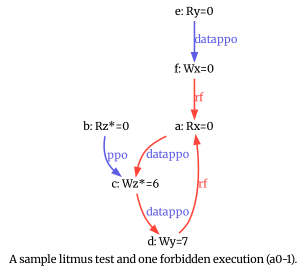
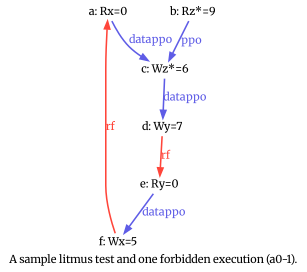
  digraph {
    fontname=Merriweather
    label="A sample litmus test and one forbidden execution (a0-1)."
    splines=spline
    node [fixedsize=false fontname=Merriweather fontsize=14 shape=none]
    edge [arrowsize=1.000000 color="#5E5CE6" fontname=Merriweather fontsize=14 penwidth=2.000000]
    n1 [height=0.222222 label="a: Rx=0" width=1.111112]
    n2 [height=0.222222 label="c: Wz*=6" width=1.333334]
-   n3 [height=0.222222 label="b: Rz*=0" width=1.333334]
+   n3 [height=0.222222 label="b: Rz*=9" width=1.333334]
    n4 [height=0.222222 label="d: Wy=7" width=1.111112]
    n5 [height=0.222222 label="e: Ry=0" width=1.111112]
-   n6 [height=0.222222 label="f: Wx=0" width=1.111112]
-   n1 -> n2 [color="#FF453A" label=<<font color="#5E5CE6">data</font><font color="#5E5CE6">ppo</font>>]
-   n2 -> n4 [color="#FF453A" label=<<font color="#5E5CE6">data</font><font color="#5E5CE6">ppo</font>>]
+   n6 [height=0.222222 label="f: Wx=5" width=1.111112]
+   n1 -> n2 [label=<<font color="#5E5CE6">data</font><font color="#5E5CE6">ppo</font>>]
+   n2 -> n4 [label=<<font color="#5E5CE6">data</font><font color="#5E5CE6">ppo</font>>]
    n3 -> n2 [label=<<font color="#5E5CE6">ppo</font>>]
-   n4 -> n1 [color="#FF453A" label=<<font color="#FF453A">rf</font>>]
+   n4 -> n5 [color="#FF453A" label=<<font color="#FF453A">rf</font>>]
    n5 -> n6 [label=<<font color="#5E5CE6">data</font><font color="#5E5CE6">ppo</font>>]
    n6 -> n1 [color="#FF453A" label=<<font color="#FF453A">rf</font>>]
  }
